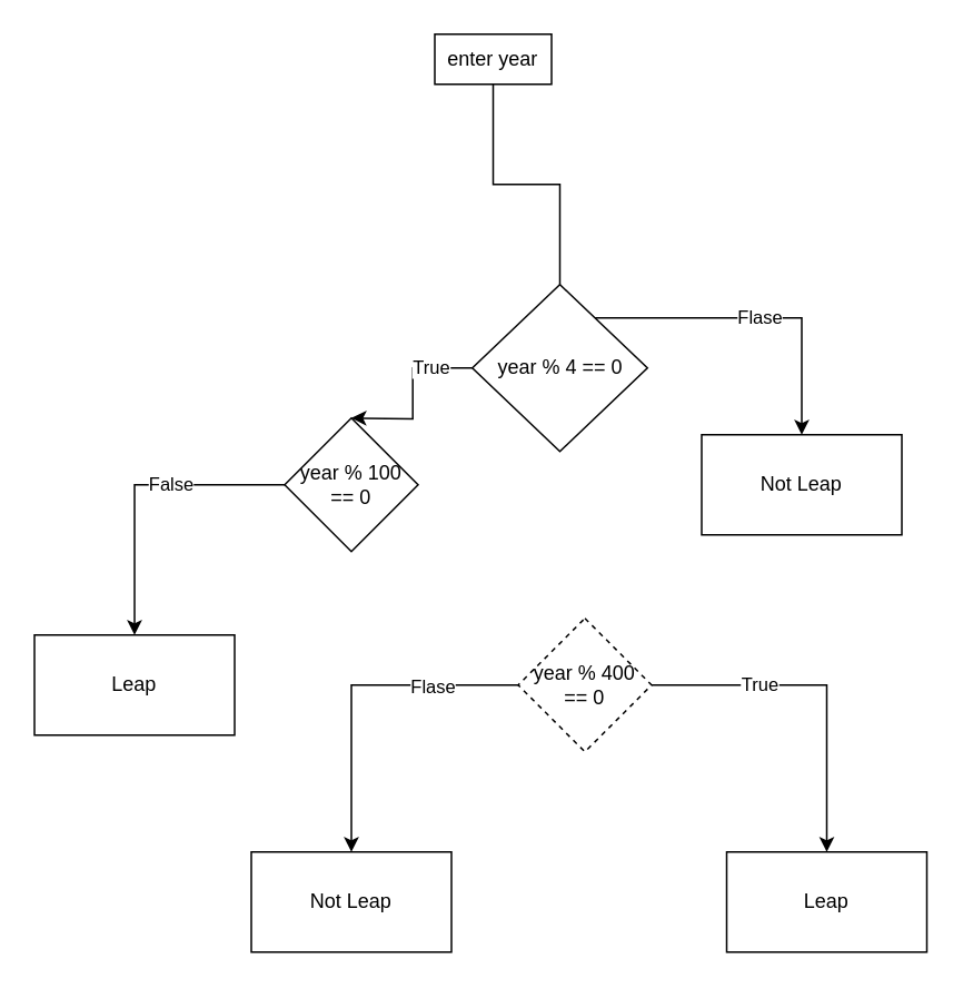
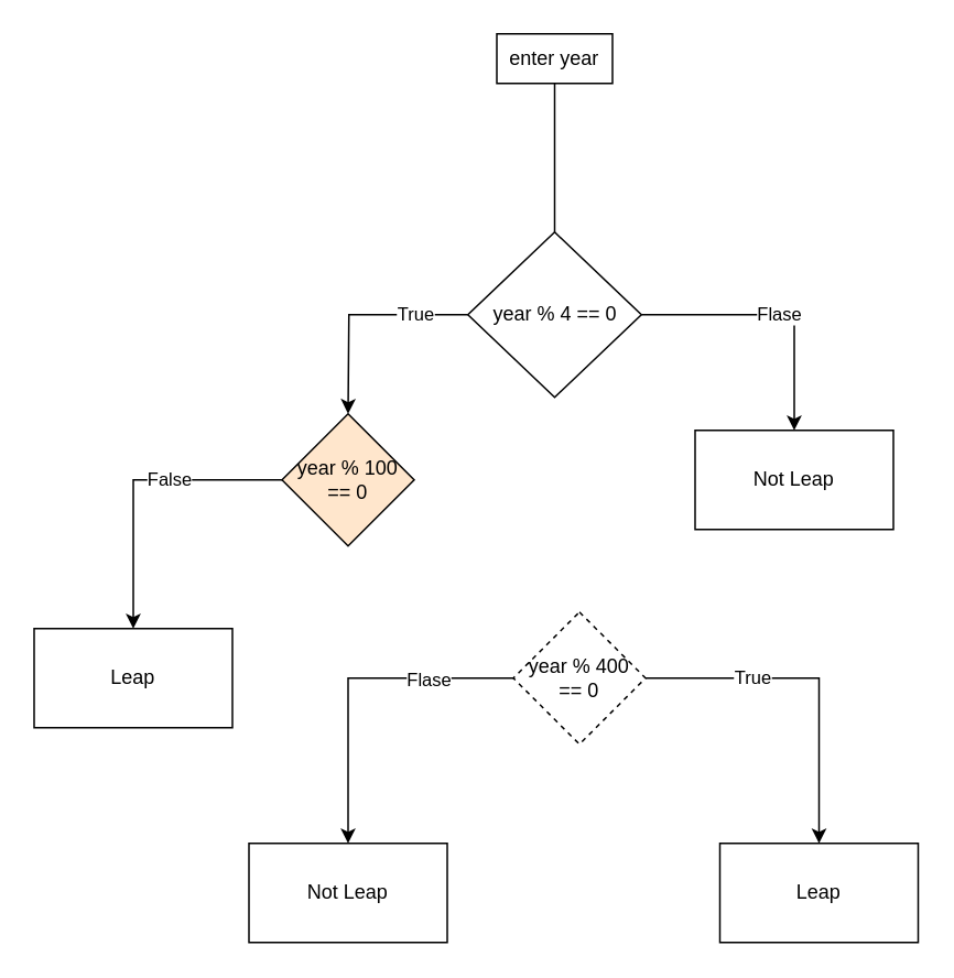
  <mxCell id="0" />
  <mxCell id="1" parent="0" />
  <mxCell id="2" value="" style="edgeStyle=orthogonalEdgeStyle;rounded=0;orthogonalLoop=1;jettySize=auto;html=1;endArrow=none;" edge="1" parent="1" source="3" target="6"><mxGeometry relative="1" as="geometry" /></mxCell>
- <mxCell id="3" value="enter year" style="rounded=0;whiteSpace=wrap;html=1;" vertex="1" parent="1"><mxGeometry x="260" y="20" width="70" height="30" as="geometry" /></mxCell>
+ <mxCell id="3" value="enter year" style="rounded=0;whiteSpace=wrap;html=1;" vertex="1" parent="1"><mxGeometry x="300" y="20" width="70" height="30" as="geometry" /></mxCell>
  <mxCell id="4" value="True" style="edgeStyle=orthogonalEdgeStyle;rounded=0;orthogonalLoop=1;jettySize=auto;html=1;" edge="1" parent="1" source="6"><mxGeometry x="-0.508" relative="1" as="geometry"><mxPoint x="210" y="250" as="targetPoint" /><mxPoint as="offset" /></mxGeometry></mxCell>
  <mxCell id="5" value="Flase" style="edgeStyle=orthogonalEdgeStyle;rounded=0;orthogonalLoop=1;jettySize=auto;html=1;entryX=0.5;entryY=0;entryDx=0;entryDy=0;" edge="1" parent="1" source="6" target="9"><mxGeometry x="0.024" relative="1" as="geometry"><mxPoint x="490" y="190" as="targetPoint" /><Array as="points"><mxPoint x="480" y="190" /></Array><mxPoint as="offset" /></mxGeometry></mxCell>
- <mxCell id="6" value="year % 4 == 0" style="rhombus;whiteSpace=wrap;html=1;rounded=0;" vertex="1" parent="1"><mxGeometry x="282.5" y="170" width="105" height="100" as="geometry" /></mxCell>
+ <mxCell id="6" value="year % 4 == 0" style="rhombus;whiteSpace=wrap;html=1;rounded=0;" vertex="1" parent="1"><mxGeometry x="282.5" y="140" width="105" height="100" as="geometry" /></mxCell>
  <mxCell id="7" value="False" style="edgeStyle=orthogonalEdgeStyle;rounded=0;orthogonalLoop=1;jettySize=auto;html=1;entryX=0.5;entryY=0;entryDx=0;entryDy=0;" edge="1" parent="1" source="8" target="16"><mxGeometry x="-0.25" relative="1" as="geometry"><mxPoint x="80" y="380" as="targetPoint" /><Array as="points"><mxPoint x="80" y="290" /></Array><mxPoint as="offset" /></mxGeometry></mxCell>
- <mxCell id="8" value="year % 100 == 0" style="rhombus;whiteSpace=wrap;html=1;" vertex="1" parent="1"><mxGeometry x="170" y="250" width="80" height="80" as="geometry" /></mxCell>
+ <mxCell id="8" value="year % 100 == 0" style="rhombus;whiteSpace=wrap;html=1;fillColor=#ffe6cc;" vertex="1" parent="1"><mxGeometry x="170" y="250" width="80" height="80" as="geometry" /></mxCell>
  <mxCell id="9" value="Not Leap" style="whiteSpace=wrap;html=1;" vertex="1" parent="1"><mxGeometry x="420" y="260" width="120" height="60" as="geometry" /></mxCell>
  <mxCell id="10" value="True" style="edgeStyle=orthogonalEdgeStyle;rounded=0;orthogonalLoop=1;jettySize=auto;html=1;entryX=0.5;entryY=0;entryDx=0;entryDy=0;" edge="1" parent="1" source="13" target="14"><mxGeometry x="-0.368" relative="1" as="geometry"><mxPoint x="480" y="560" as="targetPoint" /><mxPoint as="offset" /></mxGeometry></mxCell>
  <mxCell id="11" value="" style="edgeStyle=orthogonalEdgeStyle;rounded=0;orthogonalLoop=1;jettySize=auto;html=1;" edge="1" parent="1" source="13" target="15"><mxGeometry relative="1" as="geometry" /></mxCell>
  <mxCell id="12" value="Flase" style="edgeLabel;html=1;align=center;verticalAlign=middle;resizable=0;points=[];" vertex="1" connectable="0" parent="11"><mxGeometry x="-0.48" relative="1" as="geometry"><mxPoint as="offset" /></mxGeometry></mxCell>
  <mxCell id="13" value="year % 400 == 0" style="rhombus;whiteSpace=wrap;html=1;dashed=1;" vertex="1" parent="1"><mxGeometry x="310" y="370" width="80" height="80" as="geometry" /></mxCell>
  <mxCell id="14" value="Leap" style="rounded=0;whiteSpace=wrap;html=1;" vertex="1" parent="1"><mxGeometry x="435" y="510" width="120" height="60" as="geometry" /></mxCell>
  <mxCell id="15" value="Not Leap" style="whiteSpace=wrap;html=1;" vertex="1" parent="1"><mxGeometry x="150" y="510" width="120" height="60" as="geometry" /></mxCell>
  <mxCell id="16" value="Leap" style="whiteSpace=wrap;html=1;" vertex="1" parent="1"><mxGeometry x="20" y="380" width="120" height="60" as="geometry" /></mxCell>
